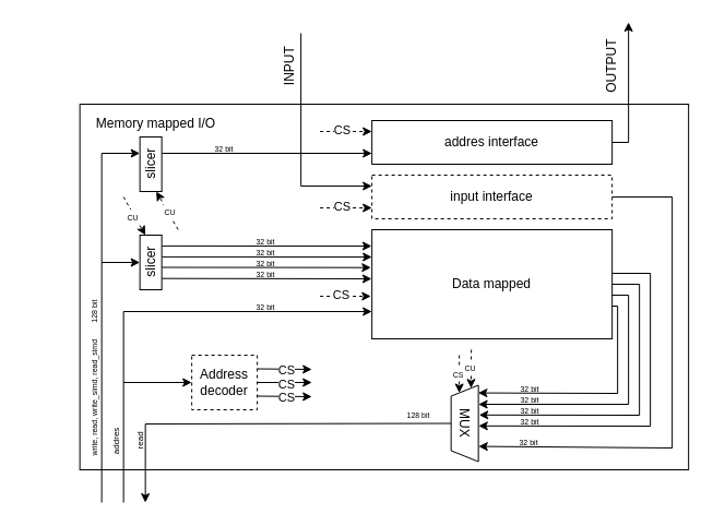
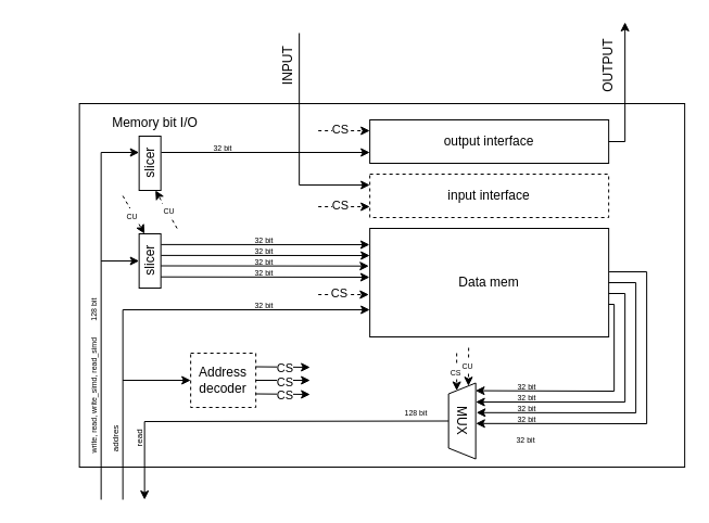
  <mxCell id="0" />
  <mxCell id="1" parent="0" />
  <mxCell id="2" value="" style="rounded=0;whiteSpace=wrap;html=1;fillStyle=hatch;" vertex="1" parent="1"><mxGeometry x="72.65" y="95" width="557.5" height="335" as="geometry" /></mxCell>
- <mxCell id="3" value="Data mapped" style="rounded=0;whiteSpace=wrap;html=1;" vertex="1" parent="1"><mxGeometry x="340.15" y="210" width="220" height="100" as="geometry" /></mxCell>
+ <mxCell id="3" value="Data mem" style="rounded=0;whiteSpace=wrap;html=1;" vertex="1" parent="1"><mxGeometry x="340.15" y="210" width="220" height="100" as="geometry" /></mxCell>
  <mxCell id="4" value="&lt;font style=&quot;font-size: 7px;&quot;&gt;write, read, write_simd, read_simd&amp;nbsp;&lt;/font&gt;" style="text;html=1;align=center;verticalAlign=middle;whiteSpace=wrap;rounded=0;direction=west;rotation=-90;" vertex="1" parent="1"><mxGeometry x="20" y="358.6" width="131.25" height="9.07" as="geometry" /></mxCell>
  <mxCell id="5" value="input interface" style="rounded=0;whiteSpace=wrap;html=1;dashed=1;" vertex="1" parent="1"><mxGeometry x="340.15" y="160" width="220" height="40" as="geometry" /></mxCell>
- <mxCell id="6" value="addres interface" style="rounded=0;whiteSpace=wrap;html=1;" vertex="1" parent="1"><mxGeometry x="340.15" y="110" width="220" height="40" as="geometry" /></mxCell>
+ <mxCell id="6" value="output interface" style="rounded=0;whiteSpace=wrap;html=1;" vertex="1" parent="1"><mxGeometry x="340.15" y="110" width="220" height="40" as="geometry" /></mxCell>
  <mxCell id="7" value="" style="endArrow=classic;html=1;rounded=0;entryX=0.7;entryY=0;entryDx=0;entryDy=0;entryPerimeter=0;" edge="1" parent="1" target="60"><mxGeometry width="50" height="50" relative="1" as="geometry"><mxPoint x="92.65" y="460" as="sourcePoint" /><mxPoint x="122.65" y="140" as="targetPoint" /><Array as="points"><mxPoint x="92.65" y="140" /></Array></mxGeometry></mxCell>
  <mxCell id="8" value="Address decoder" style="rounded=0;whiteSpace=wrap;html=1;dashed=1;" vertex="1" parent="1"><mxGeometry x="175.15" y="325" width="60" height="50" as="geometry" /></mxCell>
  <mxCell id="9" value="" style="endArrow=classic;html=1;rounded=0;entryX=-0.004;entryY=0.61;entryDx=0;entryDy=0;entryPerimeter=0;dashed=1;" edge="1" parent="1" target="3"><mxGeometry width="50" height="50" relative="1" as="geometry"><mxPoint x="292.65" y="271" as="sourcePoint" /><mxPoint x="-454.85" y="100" as="targetPoint" /></mxGeometry></mxCell>
  <mxCell id="10" value="CS" style="edgeLabel;html=1;align=center;verticalAlign=middle;resizable=0;points=[];" vertex="1" connectable="0" parent="9"><mxGeometry x="-0.173" y="2" relative="1" as="geometry"><mxPoint as="offset" /></mxGeometry></mxCell>
  <mxCell id="11" value="" style="endArrow=classic;html=1;rounded=0;entryX=0;entryY=0.25;entryDx=0;entryDy=0;dashed=1;" edge="1" parent="1" target="6"><mxGeometry width="50" height="50" relative="1" as="geometry"><mxPoint x="292.65" y="120" as="sourcePoint" /><mxPoint x="330.15" y="134.76" as="targetPoint" /></mxGeometry></mxCell>
  <mxCell id="12" value="CS" style="edgeLabel;html=1;align=center;verticalAlign=middle;resizable=0;points=[];" vertex="1" connectable="0" parent="11"><mxGeometry x="-0.173" y="2" relative="1" as="geometry"><mxPoint as="offset" /></mxGeometry></mxCell>
  <mxCell id="13" value="" style="endArrow=classic;html=1;rounded=0;entryX=0;entryY=0.75;entryDx=0;entryDy=0;dashed=1;" edge="1" parent="1" target="5"><mxGeometry width="50" height="50" relative="1" as="geometry"><mxPoint x="292.65" y="190" as="sourcePoint" /><mxPoint x="340.15" y="69.89" as="targetPoint" /></mxGeometry></mxCell>
  <mxCell id="14" value="CS" style="edgeLabel;html=1;align=center;verticalAlign=middle;resizable=0;points=[];" vertex="1" connectable="0" parent="13"><mxGeometry x="-0.173" y="2" relative="1" as="geometry"><mxPoint as="offset" /></mxGeometry></mxCell>
  <mxCell id="15" value="" style="endArrow=classic;html=1;rounded=0;exitX=0.5;exitY=0;exitDx=0;exitDy=0;" edge="1" parent="1" source="28"><mxGeometry width="50" height="50" relative="1" as="geometry"><mxPoint x="402.65" y="425" as="sourcePoint" /><mxPoint x="132.65" y="460" as="targetPoint" /><Array as="points"><mxPoint x="132.65" y="388" /></Array></mxGeometry></mxCell>
  <mxCell id="16" value="" style="endArrow=classic;html=1;rounded=0;exitX=1;exitY=0.5;exitDx=0;exitDy=0;" edge="1" parent="1" source="6"><mxGeometry width="50" height="50" relative="1" as="geometry"><mxPoint x="535.15" y="50" as="sourcePoint" /><mxPoint x="575.15" y="20" as="targetPoint" /><Array as="points"><mxPoint x="575.15" y="130" /></Array></mxGeometry></mxCell>
  <mxCell id="17" value="OUTPUT" style="text;html=1;align=center;verticalAlign=middle;whiteSpace=wrap;rounded=0;rotation=270;" vertex="1" parent="1"><mxGeometry x="530.15" y="45" width="60" height="30" as="geometry" /></mxCell>
  <mxCell id="18" value="" style="endArrow=classic;html=1;rounded=0;entryX=0;entryY=0.75;entryDx=0;entryDy=0;jumpStyle=line;" edge="1" parent="1" target="3"><mxGeometry width="50" height="50" relative="1" as="geometry"><mxPoint x="112.65" y="460" as="sourcePoint" /><mxPoint x="182.65" y="419.375" as="targetPoint" /><Array as="points"><mxPoint x="112.65" y="285" /></Array></mxGeometry></mxCell>
  <mxCell id="19" value="" style="endArrow=classic;html=1;rounded=0;entryX=0;entryY=0.25;entryDx=0;entryDy=0;jumpStyle=line;" edge="1" parent="1" target="5"><mxGeometry width="50" height="50" relative="1" as="geometry"><mxPoint x="275.15" y="30" as="sourcePoint" /><mxPoint x="265.15" y="180" as="targetPoint" /><Array as="points"><mxPoint x="275.15" y="170" /></Array></mxGeometry></mxCell>
  <mxCell id="20" value="" style="endArrow=classic;html=1;rounded=0;exitX=1;exitY=0.75;exitDx=0;exitDy=0;" edge="1" parent="1" source="8"><mxGeometry width="50" height="50" relative="1" as="geometry"><mxPoint x="284.15" y="405" as="sourcePoint" /><mxPoint x="285.15" y="363" as="targetPoint" /></mxGeometry></mxCell>
  <mxCell id="21" value="CS" style="edgeLabel;html=1;align=center;verticalAlign=middle;resizable=0;points=[];" vertex="1" connectable="0" parent="20"><mxGeometry x="0.046" y="-1" relative="1" as="geometry"><mxPoint as="offset" /></mxGeometry></mxCell>
  <mxCell id="22" value="" style="endArrow=classic;html=1;rounded=0;exitX=1;exitY=0.5;exitDx=0;exitDy=0;" edge="1" parent="1" source="8"><mxGeometry width="50" height="50" relative="1" as="geometry"><mxPoint x="270.15" y="390" as="sourcePoint" /><mxPoint x="285.15" y="350" as="targetPoint" /></mxGeometry></mxCell>
  <mxCell id="23" value="CS" style="edgeLabel;html=1;align=center;verticalAlign=middle;resizable=0;points=[];" vertex="1" connectable="0" parent="22"><mxGeometry x="0.046" y="-1" relative="1" as="geometry"><mxPoint as="offset" /></mxGeometry></mxCell>
  <mxCell id="24" value="" style="endArrow=classic;html=1;rounded=0;exitX=1;exitY=0.25;exitDx=0;exitDy=0;" edge="1" parent="1" source="8"><mxGeometry width="50" height="50" relative="1" as="geometry"><mxPoint x="269.58" y="365" as="sourcePoint" /><mxPoint x="285.15" y="338" as="targetPoint" /></mxGeometry></mxCell>
  <mxCell id="25" value="CS" style="edgeLabel;html=1;align=center;verticalAlign=middle;resizable=0;points=[];" vertex="1" connectable="0" parent="24"><mxGeometry x="0.046" y="-1" relative="1" as="geometry"><mxPoint as="offset" /></mxGeometry></mxCell>
  <mxCell id="26" value="" style="endArrow=classic;html=1;rounded=0;entryX=-0.001;entryY=0.45;entryDx=0;entryDy=0;endSize=6;entryPerimeter=0;exitX=0.206;exitY=0.998;exitDx=0;exitDy=0;exitPerimeter=0;" edge="1" parent="1" source="56" target="3"><mxGeometry width="50" height="50" relative="1" as="geometry"><mxPoint x="152.65" y="255" as="sourcePoint" /><mxPoint x="155.15" y="230" as="targetPoint" /></mxGeometry></mxCell>
  <mxCell id="27" value="" style="endArrow=classic;html=1;rounded=0;entryX=0;entryY=0.5;entryDx=0;entryDy=0;" edge="1" parent="1" target="8"><mxGeometry width="50" height="50" relative="1" as="geometry"><mxPoint x="112.65" y="350" as="sourcePoint" /><mxPoint x="95.15" y="330" as="targetPoint" /></mxGeometry></mxCell>
  <mxCell id="28" value="MUX" style="shape=trapezoid;perimeter=trapezoidPerimeter;whiteSpace=wrap;html=1;fixedSize=1;direction=west;size=10;rotation=90;" vertex="1" parent="1"><mxGeometry x="390.15" y="375" width="70" height="25" as="geometry" /></mxCell>
  <mxCell id="29" value="" style="endArrow=classic;html=1;rounded=0;exitX=1;exitY=0.7;exitDx=0;exitDy=0;entryX=0.899;entryY=0.992;entryDx=0;entryDy=0;entryPerimeter=0;exitPerimeter=0;" edge="1" parent="1" source="3" target="28"><mxGeometry width="50" height="50" relative="1" as="geometry"><mxPoint x="565.15" y="350" as="sourcePoint" /><mxPoint x="615.15" y="300" as="targetPoint" /><Array as="points"><mxPoint x="565.15" y="280" /><mxPoint x="565.15" y="360" /></Array></mxGeometry></mxCell>
- <mxCell id="30" value="" style="endArrow=classic;html=1;rounded=0;exitX=1;exitY=0.5;exitDx=0;exitDy=0;entryX=0.199;entryY=1.006;entryDx=0;entryDy=0;entryPerimeter=0;" edge="1" parent="1" source="5" target="28"><mxGeometry width="50" height="50" relative="1" as="geometry"><mxPoint x="585.15" y="230" as="sourcePoint" /><mxPoint x="635.15" y="180" as="targetPoint" /><Array as="points"><mxPoint x="615.15" y="180" /><mxPoint x="615.15" y="410" /></Array></mxGeometry></mxCell>
  <mxCell id="31" value="" style="endArrow=classic;html=1;rounded=0;entryX=1;entryY=0.25;entryDx=0;entryDy=0;dashed=1;" edge="1" parent="1" target="28"><mxGeometry width="50" height="50" relative="1" as="geometry"><mxPoint x="420.15" y="325" as="sourcePoint" /><mxPoint x="420.15" y="357.5" as="targetPoint" /></mxGeometry></mxCell>
  <mxCell id="32" value="&lt;span style=&quot;font-size: 7px;&quot;&gt;CS&lt;/span&gt;" style="edgeLabel;html=1;align=center;verticalAlign=middle;resizable=0;points=[];" vertex="1" connectable="0" parent="31"><mxGeometry x="-0.067" y="-2" relative="1" as="geometry"><mxPoint as="offset" /></mxGeometry></mxCell>
- <mxCell id="33" value="Memory mapped I/O" style="text;html=1;align=center;verticalAlign=middle;whiteSpace=wrap;rounded=0;" vertex="1" parent="1"><mxGeometry x="80.15" y="95" width="125" height="35" as="geometry" /></mxCell>
+ <mxCell id="33" value="Memory bit I/O" style="text;html=1;align=center;verticalAlign=middle;whiteSpace=wrap;rounded=0;" vertex="1" parent="1"><mxGeometry x="80.15" y="95" width="125" height="35" as="geometry" /></mxCell>
  <mxCell id="34" value="INPUT" style="text;html=1;align=center;verticalAlign=middle;whiteSpace=wrap;rounded=0;rotation=270;" vertex="1" parent="1"><mxGeometry x="235.15" y="45" width="60" height="30" as="geometry" /></mxCell>
  <mxCell id="35" value="&lt;font style=&quot;font-size: 8px;&quot;&gt;read&lt;/font&gt;" style="text;html=1;align=center;verticalAlign=middle;whiteSpace=wrap;rounded=0;direction=west;rotation=-90;" vertex="1" parent="1"><mxGeometry x="101.65" y="392.25" width="50" height="23" as="geometry" /></mxCell>
  <mxCell id="36" value="&lt;font style=&quot;font-size: 7px;&quot;&gt;128 bit&lt;/font&gt;" style="text;html=1;align=center;verticalAlign=middle;whiteSpace=wrap;rounded=0;direction=west;" vertex="1" parent="1"><mxGeometry x="352.65" y="375" width="60" height="7.5" as="geometry" /></mxCell>
  <mxCell id="37" value="&lt;font style=&quot;font-size: 7px;&quot;&gt;32 bit&lt;/font&gt;" style="text;html=1;align=center;verticalAlign=middle;whiteSpace=wrap;rounded=0;direction=west;" vertex="1" parent="1"><mxGeometry x="465.15" y="350" width="40" height="10" as="geometry" /></mxCell>
  <mxCell id="38" value="&lt;font style=&quot;font-size: 7px;&quot;&gt;32 bit&amp;nbsp;&lt;/font&gt;" style="text;html=1;align=center;verticalAlign=middle;whiteSpace=wrap;rounded=0;direction=west;" vertex="1" parent="1"><mxGeometry x="460.15" y="400" width="50" height="7.5" as="geometry" /></mxCell>
  <mxCell id="39" value="" style="endArrow=classic;html=1;rounded=0;entryX=0.75;entryY=1;entryDx=0;entryDy=0;" edge="1" parent="1" target="28"><mxGeometry width="50" height="50" relative="1" as="geometry"><mxPoint x="560.15" y="270" as="sourcePoint" /><mxPoint x="635.15" y="250" as="targetPoint" /><Array as="points"><mxPoint x="575.15" y="270" /><mxPoint x="575.15" y="370" /></Array></mxGeometry></mxCell>
  <mxCell id="40" value="" style="endArrow=classic;html=1;rounded=0;entryX=0.61;entryY=1.024;entryDx=0;entryDy=0;exitX=1;exitY=0.5;exitDx=0;exitDy=0;entryPerimeter=0;" edge="1" parent="1" source="3" target="28"><mxGeometry width="50" height="50" relative="1" as="geometry"><mxPoint x="687.15" y="260" as="sourcePoint" /><mxPoint x="565.15" y="370" as="targetPoint" /><Array as="points"><mxPoint x="585.15" y="260" /><mxPoint x="585.15" y="380" /></Array></mxGeometry></mxCell>
  <mxCell id="41" value="" style="endArrow=classic;html=1;rounded=0;exitX=1.002;exitY=0.4;exitDx=0;exitDy=0;exitPerimeter=0;entryX=0.467;entryY=1.006;entryDx=0;entryDy=0;entryPerimeter=0;" edge="1" parent="1" source="3" target="28"><mxGeometry width="50" height="50" relative="1" as="geometry"><mxPoint x="585.15" y="280" as="sourcePoint" /><mxPoint x="635.15" y="230" as="targetPoint" /><Array as="points"><mxPoint x="595.15" y="250" /><mxPoint x="595.15" y="390" /></Array></mxGeometry></mxCell>
  <mxCell id="42" value="&lt;font style=&quot;font-size: 7px;&quot;&gt;32 bit&lt;/font&gt;" style="text;html=1;align=center;verticalAlign=middle;whiteSpace=wrap;rounded=0;direction=west;" vertex="1" parent="1"><mxGeometry x="465.15" y="360" width="40" height="10" as="geometry" /></mxCell>
  <mxCell id="43" value="&lt;font style=&quot;font-size: 7px;&quot;&gt;32 bit&lt;/font&gt;" style="text;html=1;align=center;verticalAlign=middle;whiteSpace=wrap;rounded=0;direction=west;" vertex="1" parent="1"><mxGeometry x="465.15" y="370" width="40" height="10" as="geometry" /></mxCell>
  <mxCell id="44" value="&lt;font style=&quot;font-size: 7px;&quot;&gt;32 bit&lt;/font&gt;" style="text;html=1;align=center;verticalAlign=middle;whiteSpace=wrap;rounded=0;direction=west;" vertex="1" parent="1"><mxGeometry x="465.15" y="380" width="40" height="10" as="geometry" /></mxCell>
  <mxCell id="45" value="" style="endArrow=classic;html=1;rounded=0;entryX=1;entryY=0.75;entryDx=0;entryDy=0;dashed=1;" edge="1" parent="1" target="28"><mxGeometry width="50" height="50" relative="1" as="geometry"><mxPoint x="431.15" y="320" as="sourcePoint" /><mxPoint x="425.04" y="355" as="targetPoint" /></mxGeometry></mxCell>
  <mxCell id="46" value="&lt;span style=&quot;font-size: 7px;&quot;&gt;CU&lt;/span&gt;" style="edgeLabel;html=1;align=center;verticalAlign=middle;resizable=0;points=[];" vertex="1" connectable="0" parent="45"><mxGeometry x="-0.067" y="-2" relative="1" as="geometry"><mxPoint as="offset" /></mxGeometry></mxCell>
  <mxCell id="47" value="" style="endArrow=classic;html=1;rounded=0;entryX=-0.004;entryY=0.347;entryDx=0;entryDy=0;endSize=6;entryPerimeter=0;exitX=0.41;exitY=0.998;exitDx=0;exitDy=0;exitPerimeter=0;" edge="1" parent="1" source="56" target="3"><mxGeometry width="50" height="50" relative="1" as="geometry"><mxPoint x="152.65" y="245" as="sourcePoint" /><mxPoint x="340.15" y="235" as="targetPoint" /></mxGeometry></mxCell>
  <mxCell id="48" value="" style="endArrow=classic;html=1;rounded=0;entryX=0;entryY=0.25;entryDx=0;entryDy=0;endSize=6;exitX=0.602;exitY=1.008;exitDx=0;exitDy=0;exitPerimeter=0;" edge="1" parent="1" source="56" target="3"><mxGeometry width="50" height="50" relative="1" as="geometry"><mxPoint x="152.65" y="235" as="sourcePoint" /><mxPoint x="340.15" y="225" as="targetPoint" /></mxGeometry></mxCell>
  <mxCell id="49" value="" style="endArrow=classic;html=1;rounded=0;entryX=-0.001;entryY=0.15;entryDx=0;entryDy=0;endSize=6;entryPerimeter=0;exitX=0.802;exitY=1.008;exitDx=0;exitDy=0;exitPerimeter=0;" edge="1" parent="1" source="56" target="3"><mxGeometry width="50" height="50" relative="1" as="geometry"><mxPoint x="152.65" y="225" as="sourcePoint" /><mxPoint x="340.15" y="215" as="targetPoint" /></mxGeometry></mxCell>
  <mxCell id="50" value="&lt;font style=&quot;font-size: 7px;&quot;&gt;32 bit&lt;/font&gt;" style="text;html=1;align=center;verticalAlign=middle;whiteSpace=wrap;rounded=0;direction=west;" vertex="1" parent="1"><mxGeometry x="222.65" y="215" width="40" height="10" as="geometry" /></mxCell>
  <mxCell id="51" value="&lt;font style=&quot;font-size: 7px;&quot;&gt;32 bit&lt;/font&gt;" style="text;html=1;align=center;verticalAlign=middle;whiteSpace=wrap;rounded=0;direction=west;" vertex="1" parent="1"><mxGeometry x="222.65" y="225" width="40" height="10" as="geometry" /></mxCell>
  <mxCell id="52" value="&lt;font style=&quot;font-size: 7px;&quot;&gt;32 bit&lt;/font&gt;" style="text;html=1;align=center;verticalAlign=middle;whiteSpace=wrap;rounded=0;direction=west;" vertex="1" parent="1"><mxGeometry x="222.65" y="235" width="40" height="10" as="geometry" /></mxCell>
  <mxCell id="53" value="&lt;font style=&quot;font-size: 7px;&quot;&gt;32 bit&lt;/font&gt;" style="text;html=1;align=center;verticalAlign=middle;whiteSpace=wrap;rounded=0;direction=west;" vertex="1" parent="1"><mxGeometry x="222.65" y="245" width="40" height="10" as="geometry" /></mxCell>
  <mxCell id="54" value="&lt;font style=&quot;font-size: 7px;&quot;&gt;32 bit&lt;/font&gt;" style="text;html=1;align=center;verticalAlign=middle;whiteSpace=wrap;rounded=0;direction=west;" vertex="1" parent="1"><mxGeometry x="222.65" y="275" width="40" height="10" as="geometry" /></mxCell>
  <mxCell id="55" value="&lt;font style=&quot;font-size: 7px;&quot;&gt;32 bit&lt;/font&gt;" style="text;html=1;align=center;verticalAlign=middle;whiteSpace=wrap;rounded=0;direction=west;" vertex="1" parent="1"><mxGeometry x="185.15" y="130" width="40" height="10" as="geometry" /></mxCell>
  <mxCell id="56" value="slicer" style="rounded=0;whiteSpace=wrap;html=1;rotation=-90;" vertex="1" parent="1"><mxGeometry x="112.65" y="230" width="50" height="20" as="geometry" /></mxCell>
  <mxCell id="57" value="" style="endArrow=classic;html=1;rounded=0;entryX=0.5;entryY=0;entryDx=0;entryDy=0;" edge="1" parent="1" target="56"><mxGeometry width="50" height="50" relative="1" as="geometry"><mxPoint x="92.65" y="240" as="sourcePoint" /><mxPoint x="92.65" y="235" as="targetPoint" /></mxGeometry></mxCell>
  <mxCell id="58" value="" style="endArrow=classic;html=1;rounded=0;entryX=1;entryY=0.25;entryDx=0;entryDy=0;dashed=1;" edge="1" parent="1" target="56"><mxGeometry width="50" height="50" relative="1" as="geometry"><mxPoint x="112.65" y="180" as="sourcePoint" /><mxPoint x="137.4" y="215" as="targetPoint" /></mxGeometry></mxCell>
  <mxCell id="59" value="&lt;span style=&quot;font-size: 7px;&quot;&gt;CU&lt;/span&gt;" style="edgeLabel;html=1;align=center;verticalAlign=middle;resizable=0;points=[];" vertex="1" connectable="0" parent="58"><mxGeometry x="-0.067" y="-2" relative="1" as="geometry"><mxPoint as="offset" /></mxGeometry></mxCell>
  <mxCell id="60" value="slicer" style="rounded=0;whiteSpace=wrap;html=1;rotation=-90;" vertex="1" parent="1"><mxGeometry x="112.65" y="140" width="50" height="20" as="geometry" /></mxCell>
  <mxCell id="61" value="" style="endArrow=classic;html=1;rounded=0;entryX=0;entryY=0.75;entryDx=0;entryDy=0;dashed=1;" edge="1" parent="1" target="60"><mxGeometry width="50" height="50" relative="1" as="geometry"><mxPoint x="162.65" y="210" as="sourcePoint" /><mxPoint x="152.65" y="200" as="targetPoint" /></mxGeometry></mxCell>
  <mxCell id="62" value="&lt;span style=&quot;font-size: 7px;&quot;&gt;CU&lt;/span&gt;" style="edgeLabel;html=1;align=center;verticalAlign=middle;resizable=0;points=[];" vertex="1" connectable="0" parent="61"><mxGeometry x="-0.067" y="-2" relative="1" as="geometry"><mxPoint as="offset" /></mxGeometry></mxCell>
  <mxCell id="63" value="" style="endArrow=classic;html=1;rounded=0;entryX=-0.001;entryY=0.15;entryDx=0;entryDy=0;endSize=6;entryPerimeter=0;exitX=0.802;exitY=1.008;exitDx=0;exitDy=0;exitPerimeter=0;" edge="1" parent="1"><mxGeometry width="50" height="50" relative="1" as="geometry"><mxPoint x="148.15" y="140" as="sourcePoint" /><mxPoint x="340.15" y="140" as="targetPoint" /></mxGeometry></mxCell>
  <mxCell id="64" value="&lt;font style=&quot;font-size: 7px;&quot;&gt;128 bit&lt;/font&gt;" style="text;html=1;align=center;verticalAlign=middle;whiteSpace=wrap;rounded=0;direction=west;rotation=-90;" vertex="1" parent="1"><mxGeometry x="65.15" y="277.5" width="40" height="15" as="geometry" /></mxCell>
  <mxCell id="65" value="&lt;font style=&quot;font-size: 8px;&quot;&gt;addres&lt;/font&gt;" style="text;html=1;align=center;verticalAlign=middle;whiteSpace=wrap;rounded=0;direction=west;rotation=-90;" vertex="1" parent="1"><mxGeometry x="80.15" y="392.25" width="50" height="23" as="geometry" /></mxCell>
